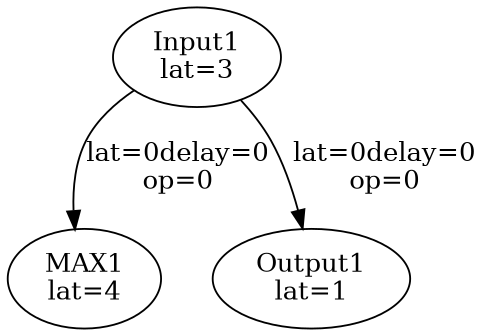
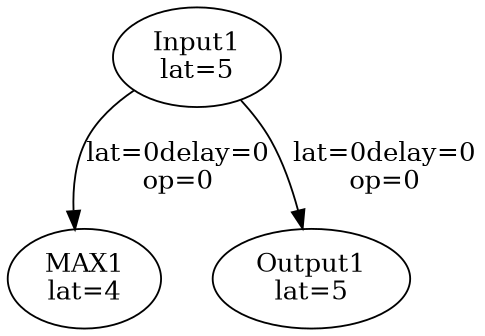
  digraph {
-   Input1 [label="\N\nlat=3"]
+   Input1 [label="\N\nlat=5"]
    MAX1 [label="\N\nlat=4"]
-   Output1 [label="\N\nlat=1"]
+   Output1 [label="\N\nlat=5"]
    Input1 -> MAX1 [label="lat=0\delay=0\nop=0"]
    Input1 -> Output1 [label="lat=0\delay=0\nop=0"]
  }
